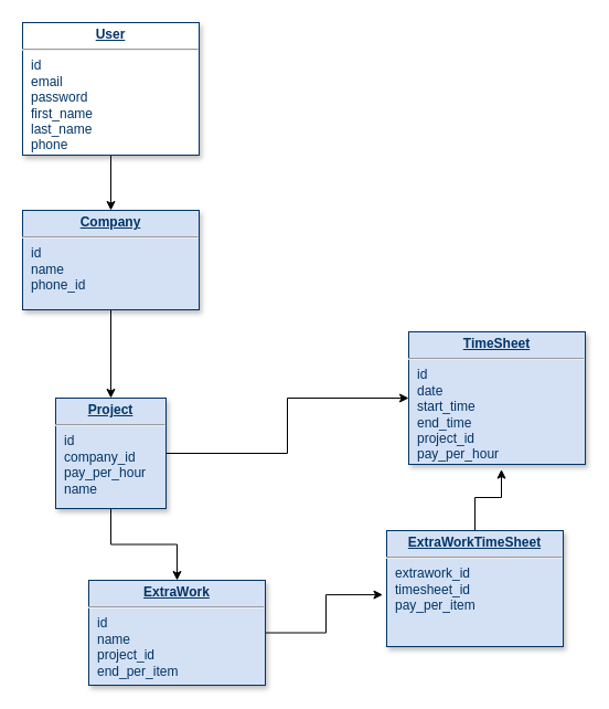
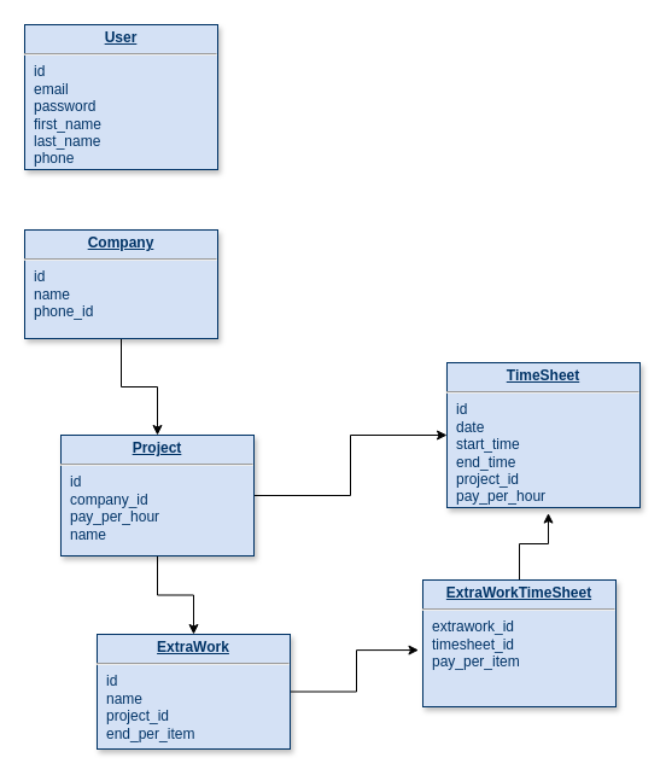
  <mxCell id="0" />
  <mxCell id="1" parent="0" />
  <mxCell id="2" value="&lt;p style=&quot;margin: 0px ; margin-top: 4px ; text-align: center ; text-decoration: underline&quot;&gt;&lt;b&gt;TimeSheet&lt;/b&gt;&lt;/p&gt;&lt;hr&gt;&lt;p style=&quot;margin: 0px ; margin-left: 8px&quot;&gt;id&lt;/p&gt;&lt;p style=&quot;margin: 0px ; margin-left: 8px&quot;&gt;date&lt;/p&gt;&lt;p style=&quot;margin: 0px ; margin-left: 8px&quot;&gt;start_time&lt;/p&gt;&lt;p style=&quot;margin: 0px ; margin-left: 8px&quot;&gt;end_time&lt;/p&gt;&lt;p style=&quot;margin: 0px ; margin-left: 8px&quot;&gt;project_id&lt;/p&gt;&lt;p style=&quot;margin: 0px ; margin-left: 8px&quot;&gt;pay_per_hour&lt;/p&gt;" style="verticalAlign=top;align=left;overflow=fill;fontSize=12;fontFamily=Helvetica;html=1;strokeColor=#003366;shadow=1;fillColor=#D4E1F5;fontColor=#003366" parent="1" vertex="1"><mxGeometry x="370" y="300" width="160" height="120" as="geometry" /></mxCell>
  <mxCell id="3" style="edgeStyle=orthogonalEdgeStyle;rounded=0;orthogonalLoop=1;jettySize=auto;html=1;" edge="1" parent="1" source="4" target="7"><mxGeometry relative="1" as="geometry" /></mxCell>
  <mxCell id="4" value="&lt;p style=&quot;margin: 0px ; margin-top: 4px ; text-align: center ; text-decoration: underline&quot;&gt;&lt;strong&gt;Company&lt;/strong&gt;&lt;/p&gt;&lt;hr&gt;&lt;p style=&quot;margin: 0px ; margin-left: 8px&quot;&gt;id&lt;/p&gt;&lt;p style=&quot;margin: 0px ; margin-left: 8px&quot;&gt;name&lt;/p&gt;&lt;p style=&quot;margin: 0px ; margin-left: 8px&quot;&gt;&lt;span&gt;phone_id&lt;/span&gt;&lt;/p&gt;&lt;p style=&quot;margin: 0px ; margin-left: 8px&quot;&gt;&lt;br&gt;&lt;/p&gt;" style="verticalAlign=top;align=left;overflow=fill;fontSize=12;fontFamily=Helvetica;html=1;strokeColor=#003366;shadow=1;fillColor=#D4E1F5;fontColor=#003366" parent="1" vertex="1"><mxGeometry x="20" y="190" width="160" height="90" as="geometry" /></mxCell>
  <mxCell id="5" style="edgeStyle=orthogonalEdgeStyle;rounded=0;orthogonalLoop=1;jettySize=auto;html=1;entryX=0;entryY=0.5;entryDx=0;entryDy=0;" edge="1" parent="1" source="7" target="2"><mxGeometry relative="1" as="geometry" /></mxCell>
  <mxCell id="6" style="edgeStyle=orthogonalEdgeStyle;rounded=0;orthogonalLoop=1;jettySize=auto;html=1;" edge="1" parent="1" source="7" target="11"><mxGeometry relative="1" as="geometry" /></mxCell>
- <mxCell id="7" value="&lt;p style=&quot;margin: 0px ; margin-top: 4px ; text-align: center ; text-decoration: underline&quot;&gt;&lt;strong&gt;Project&lt;/strong&gt;&lt;/p&gt;&lt;hr&gt;&lt;p style=&quot;margin: 0px ; margin-left: 8px&quot;&gt;id&lt;/p&gt;&lt;p style=&quot;margin: 0px ; margin-left: 8px&quot;&gt;company_id&lt;/p&gt;&lt;p style=&quot;margin: 0px ; margin-left: 8px&quot;&gt;pay_per_hour&lt;/p&gt;&lt;p style=&quot;margin: 0px ; margin-left: 8px&quot;&gt;name&lt;/p&gt;" style="verticalAlign=top;align=left;overflow=fill;fontSize=12;fontFamily=Helvetica;html=1;strokeColor=#003366;shadow=1;fillColor=#D4E1F5;fontColor=#003366" parent="1" vertex="1"><mxGeometry x="50" y="360" width="100" height="100" as="geometry" /></mxCell>
- <mxCell id="8" style="edgeStyle=orthogonalEdgeStyle;rounded=0;orthogonalLoop=1;jettySize=auto;html=1;entryX=0.5;entryY=0;entryDx=0;entryDy=0;" edge="1" parent="1" source="9" target="4"><mxGeometry relative="1" as="geometry" /></mxCell>
- <mxCell id="9" value="&lt;p style=&quot;margin: 0px ; margin-top: 4px ; text-align: center ; text-decoration: underline&quot;&gt;&lt;strong&gt;User&lt;/strong&gt;&lt;/p&gt;&lt;hr&gt;&lt;p style=&quot;margin: 0px ; margin-left: 8px&quot;&gt;id&lt;/p&gt;&lt;p style=&quot;margin: 0px ; margin-left: 8px&quot;&gt;email&lt;/p&gt;&lt;p style=&quot;margin: 0px ; margin-left: 8px&quot;&gt;password&lt;/p&gt;&lt;p style=&quot;margin: 0px ; margin-left: 8px&quot;&gt;first_name&lt;/p&gt;&lt;p style=&quot;margin: 0px ; margin-left: 8px&quot;&gt;last_name&lt;/p&gt;&lt;p style=&quot;margin: 0px ; margin-left: 8px&quot;&gt;phone&lt;/p&gt;" style="verticalAlign=top;align=left;overflow=fill;fontSize=12;fontFamily=Helvetica;html=1;strokeColor=#003366;shadow=1;fillColor=#ffffff;fontColor=#003366;" parent="1" vertex="1"><mxGeometry x="20" y="20" width="160" height="120" as="geometry" /></mxCell>
+ <mxCell id="7" value="&lt;p style=&quot;margin: 0px ; margin-top: 4px ; text-align: center ; text-decoration: underline&quot;&gt;&lt;strong&gt;Project&lt;/strong&gt;&lt;/p&gt;&lt;hr&gt;&lt;p style=&quot;margin: 0px ; margin-left: 8px&quot;&gt;id&lt;/p&gt;&lt;p style=&quot;margin: 0px ; margin-left: 8px&quot;&gt;company_id&lt;/p&gt;&lt;p style=&quot;margin: 0px ; margin-left: 8px&quot;&gt;pay_per_hour&lt;/p&gt;&lt;p style=&quot;margin: 0px ; margin-left: 8px&quot;&gt;name&lt;/p&gt;" style="verticalAlign=top;align=left;overflow=fill;fontSize=12;fontFamily=Helvetica;html=1;strokeColor=#003366;shadow=1;fillColor=#D4E1F5;fontColor=#003366" parent="1" vertex="1"><mxGeometry x="50" y="360" width="160" height="100" as="geometry" /></mxCell>
+ <mxCell id="9" value="&lt;p style=&quot;margin: 0px ; margin-top: 4px ; text-align: center ; text-decoration: underline&quot;&gt;&lt;strong&gt;User&lt;/strong&gt;&lt;/p&gt;&lt;hr&gt;&lt;p style=&quot;margin: 0px ; margin-left: 8px&quot;&gt;id&lt;/p&gt;&lt;p style=&quot;margin: 0px ; margin-left: 8px&quot;&gt;email&lt;/p&gt;&lt;p style=&quot;margin: 0px ; margin-left: 8px&quot;&gt;password&lt;/p&gt;&lt;p style=&quot;margin: 0px ; margin-left: 8px&quot;&gt;first_name&lt;/p&gt;&lt;p style=&quot;margin: 0px ; margin-left: 8px&quot;&gt;last_name&lt;/p&gt;&lt;p style=&quot;margin: 0px ; margin-left: 8px&quot;&gt;phone&lt;/p&gt;" style="verticalAlign=top;align=left;overflow=fill;fontSize=12;fontFamily=Helvetica;html=1;strokeColor=#003366;shadow=1;fillColor=#D4E1F5;fontColor=#003366" parent="1" vertex="1"><mxGeometry x="20" y="20" width="160" height="120" as="geometry" /></mxCell>
  <mxCell id="10" style="edgeStyle=orthogonalEdgeStyle;rounded=0;orthogonalLoop=1;jettySize=auto;html=1;entryX=-0.022;entryY=0.553;entryDx=0;entryDy=0;entryPerimeter=0;" edge="1" parent="1" source="11" target="13"><mxGeometry relative="1" as="geometry" /></mxCell>
  <mxCell id="11" value="&lt;p style=&quot;margin: 0px ; margin-top: 4px ; text-align: center ; text-decoration: underline&quot;&gt;&lt;b&gt;ExtraWork&lt;/b&gt;&lt;/p&gt;&lt;hr&gt;&lt;p style=&quot;margin: 0px ; margin-left: 8px&quot;&gt;id&lt;/p&gt;&lt;p style=&quot;margin: 0px ; margin-left: 8px&quot;&gt;name&lt;/p&gt;&lt;p style=&quot;margin: 0px ; margin-left: 8px&quot;&gt;project_id&lt;/p&gt;&lt;p style=&quot;margin: 0px ; margin-left: 8px&quot;&gt;end_per_item&lt;/p&gt;" style="verticalAlign=top;align=left;overflow=fill;fontSize=12;fontFamily=Helvetica;html=1;strokeColor=#003366;shadow=1;fillColor=#D4E1F5;fontColor=#003366" vertex="1" parent="1"><mxGeometry x="80" y="525" width="160" height="95" as="geometry" /></mxCell>
  <mxCell id="12" style="edgeStyle=orthogonalEdgeStyle;rounded=0;orthogonalLoop=1;jettySize=auto;html=1;entryX=0.525;entryY=1.038;entryDx=0;entryDy=0;entryPerimeter=0;" edge="1" parent="1" source="13" target="2"><mxGeometry relative="1" as="geometry" /></mxCell>
  <mxCell id="13" value="&lt;p style=&quot;margin: 0px ; margin-top: 4px ; text-align: center ; text-decoration: underline&quot;&gt;&lt;b&gt;ExtraWorkTimeSheet&lt;/b&gt;&lt;/p&gt;&lt;hr&gt;&lt;p style=&quot;margin: 0px ; margin-left: 8px&quot;&gt;&lt;span&gt;extrawork_id&lt;/span&gt;&lt;br&gt;&lt;/p&gt;&lt;p style=&quot;margin: 0px ; margin-left: 8px&quot;&gt;&lt;span&gt;timesheet_id&lt;/span&gt;&lt;/p&gt;&lt;p style=&quot;margin: 0px ; margin-left: 8px&quot;&gt;pay_per_item&lt;/p&gt;" style="verticalAlign=top;align=left;overflow=fill;fontSize=12;fontFamily=Helvetica;html=1;strokeColor=#003366;shadow=1;fillColor=#D4E1F5;fontColor=#003366" vertex="1" parent="1"><mxGeometry x="350" y="480" width="160" height="105" as="geometry" /></mxCell>
